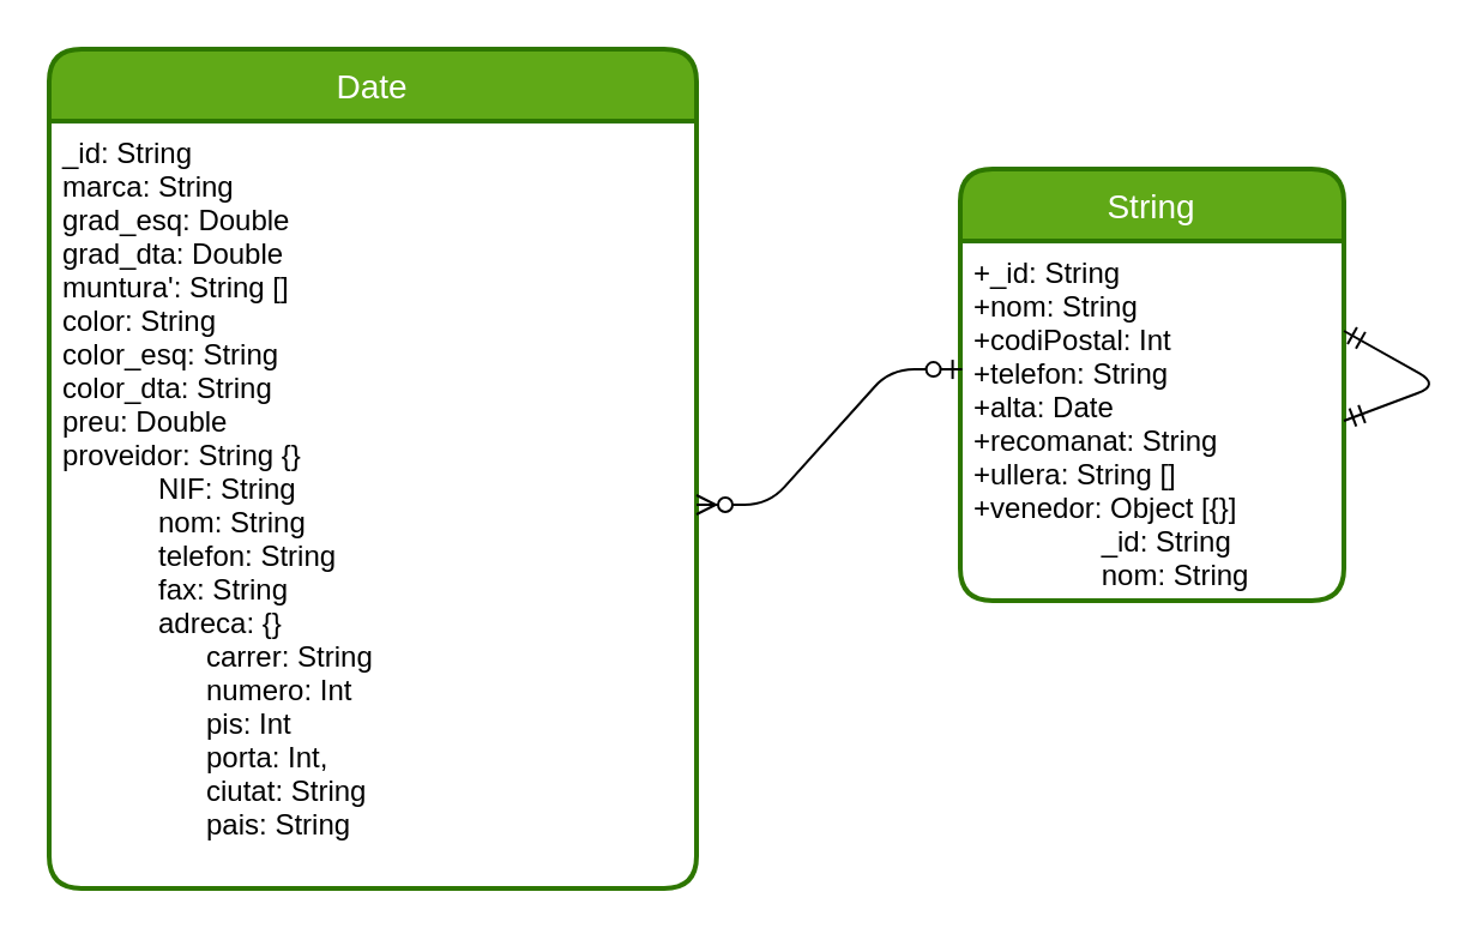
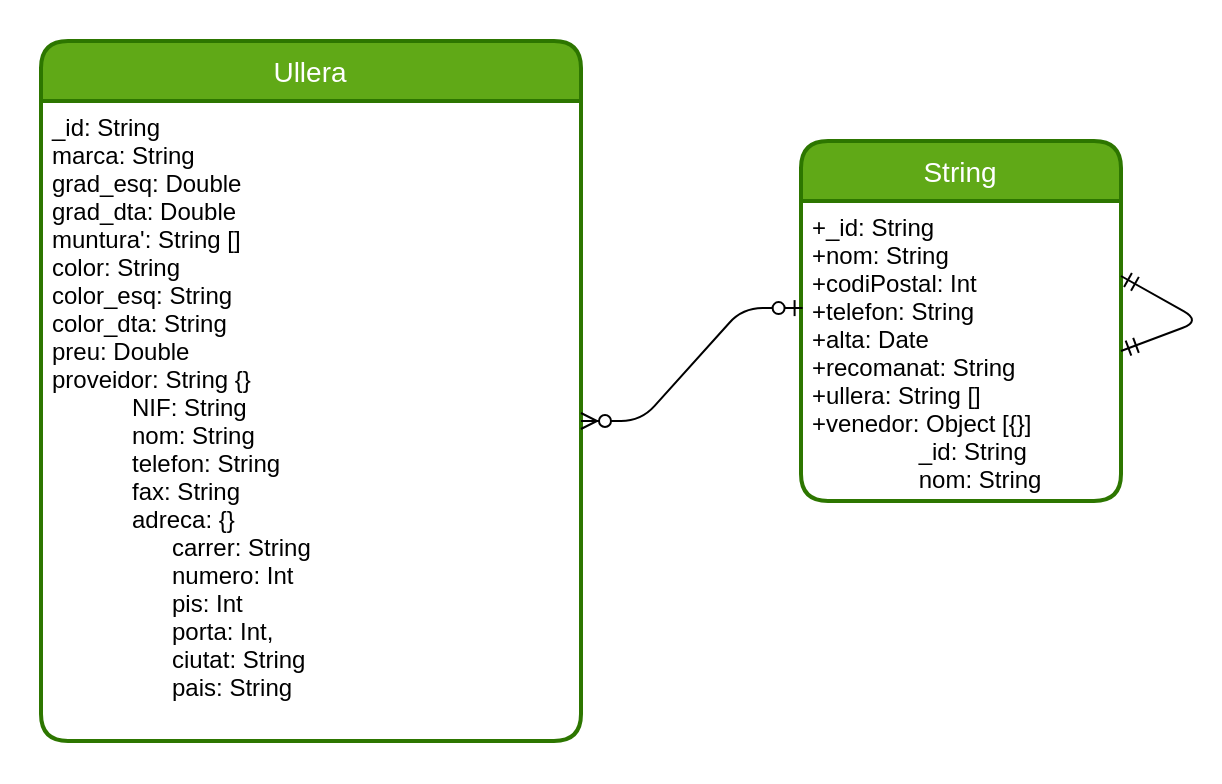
  <mxCell id="0" />
  <mxCell id="1" parent="0" />
  <mxCell id="2" value="String" style="swimlane;childLayout=stackLayout;horizontal=1;startSize=30;horizontalStack=0;fontSize=14;fontStyle=0;strokeWidth=2;resizeParent=0;resizeLast=1;shadow=0;dashed=0;align=center;rounded=1;fillColor=#60a917;strokeColor=#2D7600;fontColor=#ffffff;" parent="1" vertex="1"><mxGeometry x="400" y="70" width="160" height="180" as="geometry" /></mxCell>
  <mxCell id="3" value="+_id: String&#10;+nom: String&#10;+codiPostal: Int&#10;+telefon: String&#10;+alta: Date&#10;+recomanat: String&#10;+ullera: String [] &#10;+venedor: Object [{}]&#10;                _id: String&#10;                nom: String" style="align=left;strokeColor=none;fillColor=none;spacingLeft=4;fontSize=12;verticalAlign=top;resizable=0;rotatable=0;part=1;rounded=1;" parent="2" vertex="1"><mxGeometry y="30" width="160" height="150" as="geometry" /></mxCell>
  <mxCell id="4" value="" style="edgeStyle=entityRelationEdgeStyle;fontSize=12;html=1;endArrow=ERmandOne;startArrow=ERmandOne;exitX=1;exitY=0.25;exitDx=0;exitDy=0;entryX=1;entryY=0.5;entryDx=0;entryDy=0;" edge="1" parent="2" source="3" target="3"><mxGeometry width="100" height="100" relative="1" as="geometry"><mxPoint x="-110" y="290" as="sourcePoint" /><mxPoint x="180" as="targetPoint" /><Array as="points"><mxPoint x="200" y="90" /></Array></mxGeometry></mxCell>
- <mxCell id="5" value="Date" style="swimlane;childLayout=stackLayout;horizontal=1;startSize=30;horizontalStack=0;fontSize=14;fontStyle=0;strokeWidth=2;resizeParent=0;resizeLast=1;shadow=0;dashed=0;align=center;rounded=1;fillColor=#60a917;strokeColor=#2D7600;fontColor=#ffffff;" parent="1" vertex="1"><mxGeometry x="20" y="20" width="270" height="350" as="geometry" /></mxCell>
+ <mxCell id="5" value="Ullera" style="swimlane;childLayout=stackLayout;horizontal=1;startSize=30;horizontalStack=0;fontSize=14;fontStyle=0;strokeWidth=2;resizeParent=0;resizeLast=1;shadow=0;dashed=0;align=center;rounded=1;fillColor=#60a917;strokeColor=#2D7600;fontColor=#ffffff;" parent="1" vertex="1"><mxGeometry x="20" y="20" width="270" height="350" as="geometry" /></mxCell>
  <mxCell id="6" value="_id: String        &#10;marca: String&#10;grad_esq: Double&#10;grad_dta: Double&#10;muntura': String []&#10;color: String&#10;color_esq: String&#10;color_dta: String&#10;preu: Double&#10;proveidor: String {}&#10;            NIF: String&#10;            nom: String&#10;            telefon: String&#10;            fax: String &#10;            adreca: {}&#10;                  carrer: String&#10;                  numero: Int&#10;                  pis: Int&#10;                  porta: Int,&#10;                  ciutat: String                  &#10;                  pais: String&#10;" style="align=left;strokeColor=none;fillColor=none;spacingLeft=4;fontSize=12;verticalAlign=top;resizable=0;rotatable=0;part=1;rounded=1;" parent="5" vertex="1"><mxGeometry y="30" width="270" height="320" as="geometry" /></mxCell>
  <mxCell id="7" style="edgeStyle=orthogonalEdgeStyle;rounded=0;orthogonalLoop=1;jettySize=auto;html=1;exitX=0.5;exitY=1;exitDx=0;exitDy=0;" parent="5" source="6" target="6" edge="1"><mxGeometry relative="1" as="geometry" /></mxCell>
  <mxCell id="8" value="" style="edgeStyle=entityRelationEdgeStyle;fontSize=12;html=1;endArrow=ERzeroToMany;startArrow=ERzeroToOne;entryX=1;entryY=0.5;entryDx=0;entryDy=0;exitX=0.005;exitY=0.357;exitDx=0;exitDy=0;exitPerimeter=0;" parent="1" source="3" target="6" edge="1"><mxGeometry width="100" height="100" relative="1" as="geometry"><mxPoint x="260" y="300" as="sourcePoint" /><mxPoint x="360" y="200" as="targetPoint" /></mxGeometry></mxCell>
